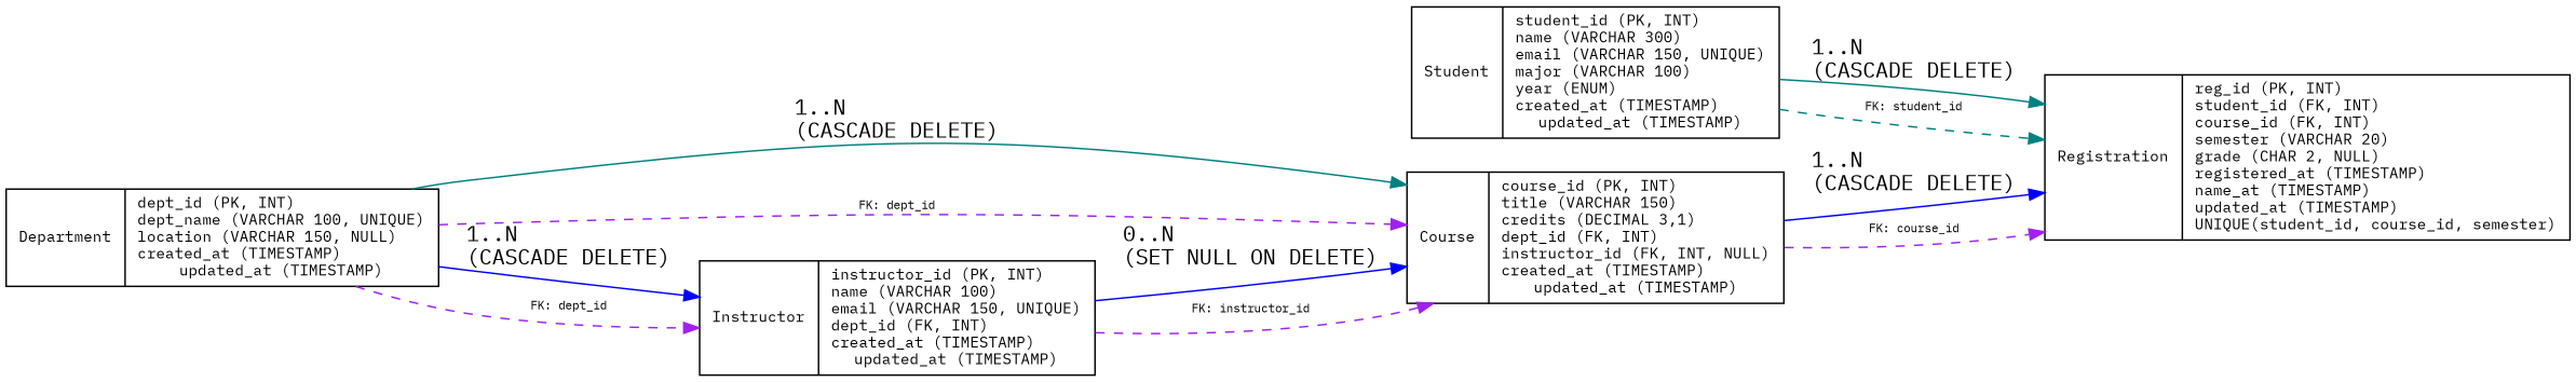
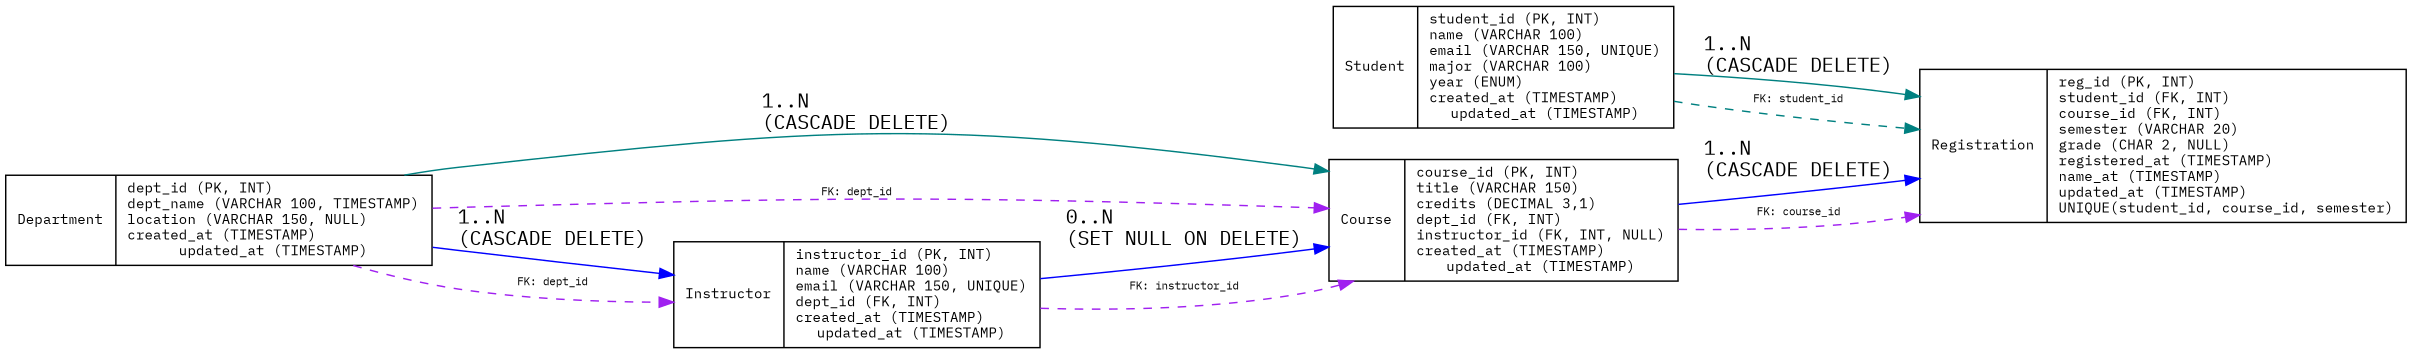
  digraph {
    fontname="IBM Plex Mono"
    rankdir=LR
    node [fontname="IBM Plex Mono" fontsize=10 shape=record]
    edge [color=purple fontname="IBM Plex Mono"]
-   n1 [label="{ Student | student_id (PK, INT)\lname (VARCHAR 300)\lemail (VARCHAR 150, UNIQUE)\lmajor (VARCHAR 100)\lyear (ENUM)\lcreated_at (TIMESTAMP)\lupdated_at (TIMESTAMP) }"]
+   n1 [label="{ Student | student_id (PK, INT)\lname (VARCHAR 100)\lemail (VARCHAR 150, UNIQUE)\lmajor (VARCHAR 100)\lyear (ENUM)\lcreated_at (TIMESTAMP)\lupdated_at (TIMESTAMP) }"]
    n2 [label="{ Registration | reg_id (PK, INT)\lstudent_id (FK, INT)\lcourse_id (FK, INT)\lsemester (VARCHAR 20)\lgrade (CHAR 2, NULL)\lregistered_at (TIMESTAMP)\lname_at (TIMESTAMP)\lupdated_at (TIMESTAMP)\lUNIQUE(student_id, course_id, semester) }"]
    n3 [label="{ Course | course_id (PK, INT)\ltitle (VARCHAR 150)\lcredits (DECIMAL 3,1)\ldept_id (FK, INT)\linstructor_id (FK, INT, NULL)\lcreated_at (TIMESTAMP)\lupdated_at (TIMESTAMP) }"]
    n4 [label="{ Instructor | instructor_id (PK, INT)\lname (VARCHAR 100)\lemail (VARCHAR 150, UNIQUE)\ldept_id (FK, INT)\lcreated_at (TIMESTAMP)\lupdated_at (TIMESTAMP) }"]
-   n5 [label="{ Department | dept_id (PK, INT)\ldept_name (VARCHAR 100, UNIQUE)\llocation (VARCHAR 150, NULL)\lcreated_at (TIMESTAMP)\lupdated_at (TIMESTAMP) }"]
+   n5 [label="{ Department | dept_id (PK, INT)\ldept_name (VARCHAR 100, TIMESTAMP)\llocation (VARCHAR 150, NULL)\lcreated_at (TIMESTAMP)\lupdated_at (TIMESTAMP) }"]
    n1 -> n2 [color=teal label="1..N\l(CASCADE DELETE)"]
    n1 -> n2 [color=teal fontsize=8 label="FK: student_id" style=dashed]
    n3 -> n2 [color=blue label="1..N\l(CASCADE DELETE)"]
    n3 -> n2 [fontsize=8 label="FK: course_id" style=dashed]
    n4 -> n3 [color=blue label="0..N\l(SET NULL ON DELETE)"]
    n4 -> n3 [fontsize=8 label="FK: instructor_id" style=dashed]
    n5 -> n3 [color=teal label="1..N\l(CASCADE DELETE)"]
    n5 -> n3 [fontsize=8 label="FK: dept_id" style=dashed]
    n5 -> n4 [color=blue label="1..N\l(CASCADE DELETE)"]
    n5 -> n4 [fontsize=8 label="FK: dept_id" style=dashed]
  }
